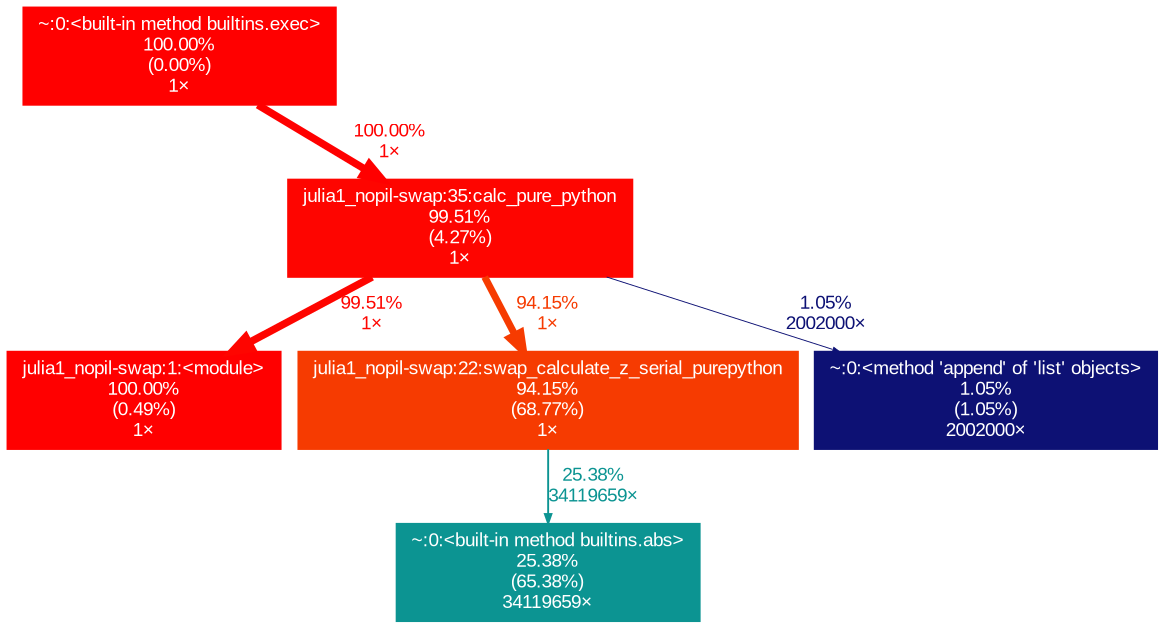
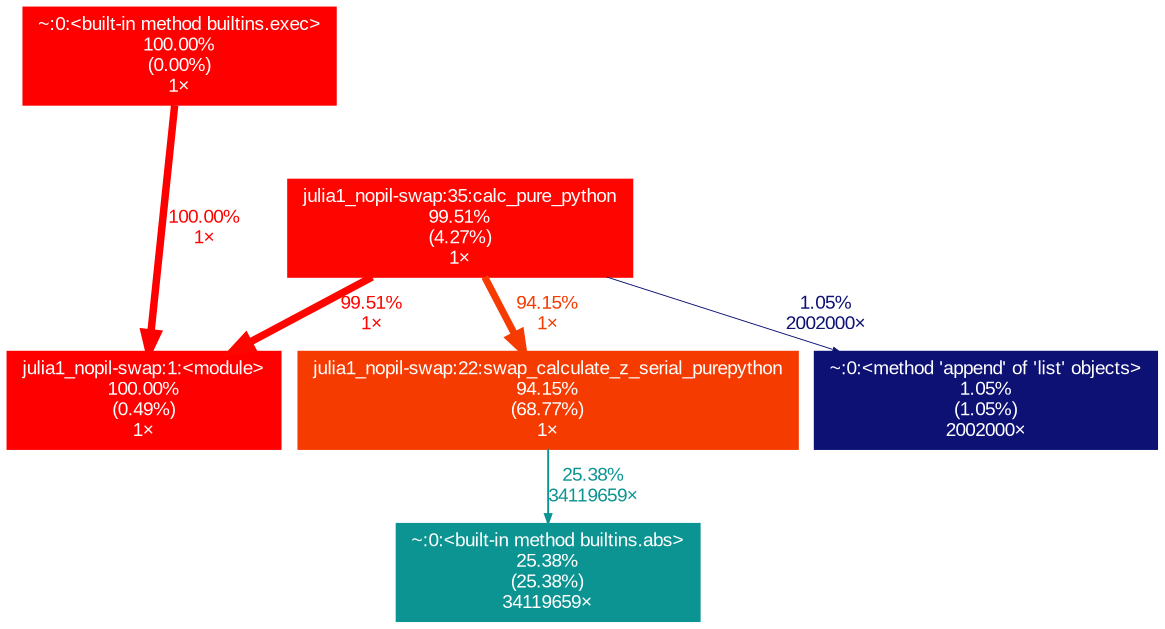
  digraph {
    fontname=Arial
    nodesep=0.125
    ranksep=0.25
    node [color="#ff0000" fontcolor="#ffffff" fontname=Arial fontsize=10.00 shape=box style=filled]
    edge [arrowsize=1.00 fontname=Arial fontsize=10.00]
-   n1 [color="#0c9492" height=0 label="~:0:<built-in method builtins.abs>\n25.38%\n(65.38%)\n34119659×" width=0]
+   n1 [color="#0c9492" height=0 label="~:0:<built-in method builtins.abs>\n25.38%\n(25.38%)\n34119659×" width=0]
    n2 [color="#f63b01" height=0 label="julia1_nopil-swap:22:swap_calculate_z_serial_purepython\n94.15%\n(68.77%)\n1×" width=0]
    n3 [height=0 label="~:0:<built-in method builtins.exec>\n100.00%\n(0.00%)\n1×" width=0]
    n4 [height=0 label="julia1_nopil-swap:1:<module>\n100.00%\n(0.49%)\n1×" width=0]
    n5 [color="#fe0500" height=0 label="julia1_nopil-swap:35:calc_pure_python\n99.51%\n(4.27%)\n1×" width=0]
    n6 [color="#0d1174" height=0 label="~:0:<method 'append' of 'list' objects>\n1.05%\n(1.05%)\n2002000×" width=0]
    n2 -> n1 [arrowsize=0.50 color="#0c9492" fontcolor="#0c9492" label="25.38%\n34119659×" labeldistance=1.02 penwidth=1.02]
-   n3 -> n5 [color="#ff0000" fontcolor="#ff0000" label="100.00%\n1×" labeldistance=4.00 penwidth=4.00]
+   n3 -> n4 [color="#ff0000" fontcolor="#ff0000" label="100.00%\n1×" labeldistance=4.00 penwidth=4.00]
    n5 -> n2 [arrowsize=0.97 color="#f63b01" fontcolor="#f63b01" label="94.15%\n1×" labeldistance=3.77 penwidth=3.77]
    n5 -> n4 [color="#fe0500" fontcolor="#fe0500" label="99.51%\n1×" labeldistance=3.98 penwidth=3.98]
    n5 -> n6 [arrowsize=0.35 color="#0d1174" fontcolor="#0d1174" label="1.05%\n2002000×" labeldistance=0.50 penwidth=0.50]
  }
